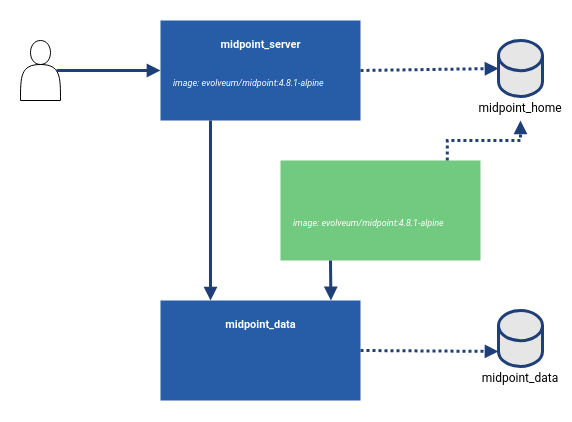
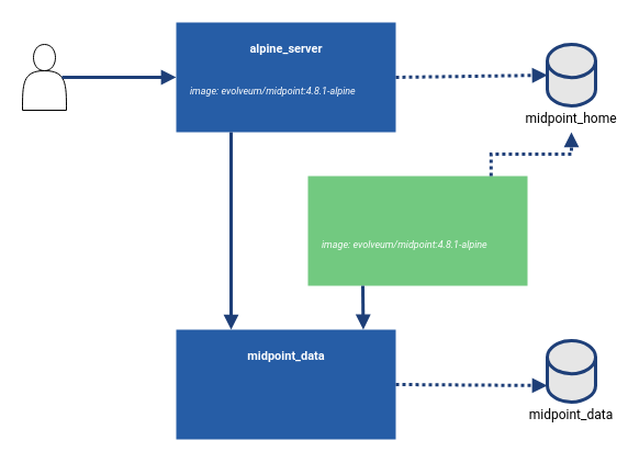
  <mxCell id="0" />
  <mxCell id="1" parent="0" />
  <mxCell id="2" value="" style="group" vertex="1" connectable="0" parent="1"><mxGeometry x="160" y="20" width="200" height="100" as="geometry" /></mxCell>
  <mxCell id="3" value="" style="rounded=0;whiteSpace=wrap;html=1;strokeWidth=2;perimeterSpacing=0;glass=0;strokeColor=none;fillColor=#265DA6;" vertex="1" parent="2"><mxGeometry width="200" height="100" as="geometry" /></mxCell>
  <mxCell id="4" value="image: evolveum/midpoint:4.8.1-alpine" style="text;html=1;strokeColor=none;fillColor=none;align=left;verticalAlign=middle;whiteSpace=wrap;rounded=0;glass=0;fontFamily=Roboto;fontSource=https%3A%2F%2Ffonts.googleapis.com%2Fcss%3Ffamily%3DRoboto;fontSize=9;fontColor=#FFFFFF;fontStyle=2" vertex="1" parent="2"><mxGeometry x="10.526" y="50" width="178.947" height="25" as="geometry" /></mxCell>
- <mxCell id="5" value="midpoint_server" style="text;html=1;strokeColor=none;fillColor=none;align=center;verticalAlign=middle;whiteSpace=wrap;rounded=0;glass=0;fontFamily=Roboto;fontSource=https%3A%2F%2Ffonts.googleapis.com%2Fcss2%3Ffamily%3DRoboto%3Aital%2Cwght%401%2C300%26display%3Dswapp;fontSize=11;fontColor=#FFFFFF;fontStyle=1" vertex="1" parent="2"><mxGeometry x="10.526" y="11.25" width="178.947" height="25" as="geometry" /></mxCell>
+ <mxCell id="5" value="alpine_server" style="text;html=1;strokeColor=none;fillColor=none;align=center;verticalAlign=middle;whiteSpace=wrap;rounded=0;glass=0;fontFamily=Roboto;fontSource=https%3A%2F%2Ffonts.googleapis.com%2Fcss2%3Ffamily%3DRoboto%3Aital%2Cwght%401%2C300%26display%3Dswapp;fontSize=11;fontColor=#FFFFFF;fontStyle=1" vertex="1" parent="2"><mxGeometry x="10.526" y="11.25" width="178.947" height="25" as="geometry" /></mxCell>
  <mxCell id="6" value="" style="group" vertex="1" connectable="0" parent="1"><mxGeometry x="160" y="300" width="200" height="100" as="geometry" /></mxCell>
  <mxCell id="7" value="" style="rounded=0;whiteSpace=wrap;html=1;strokeWidth=2;perimeterSpacing=0;glass=0;strokeColor=none;fillColor=#265DA6;" vertex="1" parent="6"><mxGeometry width="200" height="100" as="geometry" /></mxCell>
  <mxCell id="8" value="midpoint_data" style="text;html=1;strokeColor=none;fillColor=none;align=center;verticalAlign=middle;whiteSpace=wrap;rounded=0;glass=0;fontFamily=Roboto;fontSource=https%3A%2F%2Ffonts.googleapis.com%2Fcss2%3Ffamily%3DRoboto%3Aital%2Cwght%401%2C300%26display%3Dswapp;fontSize=11;fontColor=#FFFFFF;fontStyle=1" vertex="1" parent="6"><mxGeometry x="10.526" y="11.25" width="178.947" height="25" as="geometry" /></mxCell>
  <mxCell id="9" value="" style="group;" vertex="1" connectable="0" parent="1"><mxGeometry x="280" y="160" width="200" height="100" as="geometry" /></mxCell>
  <mxCell id="10" value="" style="rounded=0;whiteSpace=wrap;html=1;strokeWidth=2;perimeterSpacing=0;glass=0;strokeColor=none;fillColor=#37B34A;opacity=70;" vertex="1" parent="9"><mxGeometry width="200" height="100" as="geometry" /></mxCell>
  <mxCell id="11" value="image: evolveum/midpoint:4.8.1-alpine" style="text;html=1;strokeColor=none;fillColor=none;align=left;verticalAlign=middle;whiteSpace=wrap;rounded=0;glass=0;fontFamily=Roboto;fontSource=https%3A%2F%2Ffonts.googleapis.com%2Fcss%3Ffamily%3DRoboto;fontSize=9;fontColor=#FFFFFF;fontStyle=2" vertex="1" parent="9"><mxGeometry x="10.526" y="50" width="178.947" height="25" as="geometry" /></mxCell>
  <mxCell id="12" value="" style="group" vertex="1" connectable="0" parent="1"><mxGeometry x="490" y="310" width="60" height="80" as="geometry" /></mxCell>
  <mxCell id="13" value="" style="shape=cylinder3;whiteSpace=wrap;html=1;boundedLbl=1;backgroundOutline=1;size=15.069;rounded=0;glass=0;fontFamily=Roboto;fontSource=https%3A%2F%2Ffonts.googleapis.com%2Fcss2%3Ffamily%3DRoboto%3Aital%2Cwght%401%2C300%26display%3Dswapp;fontSize=11;fontColor=#1E3F78;strokeColor=#1E3F78;strokeWidth=3;fillColor=#E6E6E6;align=left;sketch=0;shadow=0;" vertex="1" parent="12"><mxGeometry x="8.0" width="44.0" height="56" as="geometry" /></mxCell>
  <mxCell id="14" value="midpoint_data" style="whiteSpace=wrap;html=1;fontFamily=Roboto;fontSource=https%3A%2F%2Ffonts.googleapis.com%2Fcss%3Ffamily%3DRoboto;strokeColor=none;fillColor=none;" vertex="1" parent="12"><mxGeometry y="56" width="60" height="24" as="geometry" /></mxCell>
  <mxCell id="15" value="" style="group" vertex="1" connectable="0" parent="1"><mxGeometry x="490" y="40" width="60" height="80" as="geometry" /></mxCell>
  <mxCell id="16" value="" style="shape=cylinder3;whiteSpace=wrap;html=1;boundedLbl=1;backgroundOutline=1;size=15.069;rounded=0;glass=0;fontFamily=Roboto;fontSource=https%3A%2F%2Ffonts.googleapis.com%2Fcss2%3Ffamily%3DRoboto%3Aital%2Cwght%401%2C300%26display%3Dswapp;fontSize=11;fontColor=#1E3F78;strokeColor=#1E3F78;strokeWidth=3;fillColor=#E6E6E6;align=left;sketch=0;shadow=0;" vertex="1" parent="15"><mxGeometry x="8" width="44" height="56" as="geometry" /></mxCell>
  <mxCell id="17" value="midpoint_home" style="whiteSpace=wrap;html=1;fontFamily=Roboto;fontSource=https%3A%2F%2Ffonts.googleapis.com%2Fcss%3Ffamily%3DRoboto;strokeColor=none;fillColor=none;" vertex="1" parent="15"><mxGeometry y="56" width="60" height="24" as="geometry" /></mxCell>
  <mxCell id="18" value="" style="endArrow=block;html=1;strokeWidth=3;strokeColor=#1E3F78;endFill=1;rounded=0;exitX=0.25;exitY=1;exitDx=0;exitDy=0;entryX=0.852;entryY=-0.001;entryDx=0;entryDy=0;entryPerimeter=0;" edge="1" parent="1" source="10" target="7"><mxGeometry width="50" height="50" relative="1" as="geometry"><mxPoint x="380" y="260" as="sourcePoint" /><mxPoint x="430" y="210" as="targetPoint" /></mxGeometry></mxCell>
  <mxCell id="19" value="" style="edgeStyle=elbowEdgeStyle;elbow=vertical;endArrow=block;html=1;fontFamily=Roboto;fontSource=https%3A%2F%2Ffonts.googleapis.com%2Fcss2%3Ffamily%3DRoboto%3Aital%2Cwght%401%2C300%26display%3Dswapp;fontSize=9;fontColor=#FFFFFF;strokeColor=#1E3F78;strokeWidth=3;dashed=1;dashPattern=1 1;endFill=1;rounded=0;exitX=0.834;exitY=-0.001;exitDx=0;exitDy=0;exitPerimeter=0;entryX=0.5;entryY=1;entryDx=0;entryDy=0;" edge="1" parent="1" source="10" target="17"><mxGeometry width="50" height="50" relative="1" as="geometry"><mxPoint x="540" y="210" as="sourcePoint" /><mxPoint x="590" y="160" as="targetPoint" /></mxGeometry></mxCell>
  <mxCell id="20" value="" style="endArrow=block;html=1;strokeWidth=3;strokeColor=#1E3F78;endFill=1;dashed=1;dashPattern=1 1;rounded=0;exitX=1;exitY=0.5;exitDx=0;exitDy=0;entryX=0;entryY=1;entryDx=0;entryDy=-15.069;entryPerimeter=0;" edge="1" parent="1" source="7" target="13"><mxGeometry width="50" height="50" relative="1" as="geometry"><mxPoint x="380" y="260" as="sourcePoint" /><mxPoint x="430" y="210" as="targetPoint" /></mxGeometry></mxCell>
  <mxCell id="21" value="" style="endArrow=block;html=1;strokeWidth=3;strokeColor=#1E3F78;endFill=1;dashed=1;dashPattern=1 1;rounded=0;exitX=1;exitY=0.5;exitDx=0;exitDy=0;entryX=0;entryY=0.5;entryDx=0;entryDy=0;entryPerimeter=0;" edge="1" parent="1" source="3" target="16"><mxGeometry width="50" height="50" relative="1" as="geometry"><mxPoint x="440" y="30" as="sourcePoint" /><mxPoint x="490" y="-20" as="targetPoint" /></mxGeometry></mxCell>
  <mxCell id="22" value="" style="endArrow=block;html=1;strokeWidth=3;strokeColor=#1E3F78;endFill=1;rounded=0;exitX=0.25;exitY=1;exitDx=0;exitDy=0;entryX=0.25;entryY=0;entryDx=0;entryDy=0;entryPerimeter=0;" edge="1" parent="1" source="3" target="7"><mxGeometry width="50" height="50" relative="1" as="geometry"><mxPoint x="80" y="235" as="sourcePoint" /><mxPoint x="130" y="185" as="targetPoint" /></mxGeometry></mxCell>
  <mxCell id="23" value="" style="shape=actor;whiteSpace=wrap;html=1;" vertex="1" parent="1"><mxGeometry x="20" y="40" width="40" height="60" as="geometry" /></mxCell>
  <mxCell id="24" value="" style="endArrow=block;html=1;strokeWidth=3;strokeColor=#1E3F78;endFill=1;rounded=0;exitX=0.9;exitY=0.5;exitDx=0;exitDy=0;exitPerimeter=0;entryX=0;entryY=0.5;entryDx=0;entryDy=0;" edge="1" parent="1" source="23" target="3"><mxGeometry width="50" height="50" relative="1" as="geometry"><mxPoint x="30" y="200" as="sourcePoint" /><mxPoint x="80" y="150" as="targetPoint" /></mxGeometry></mxCell>
